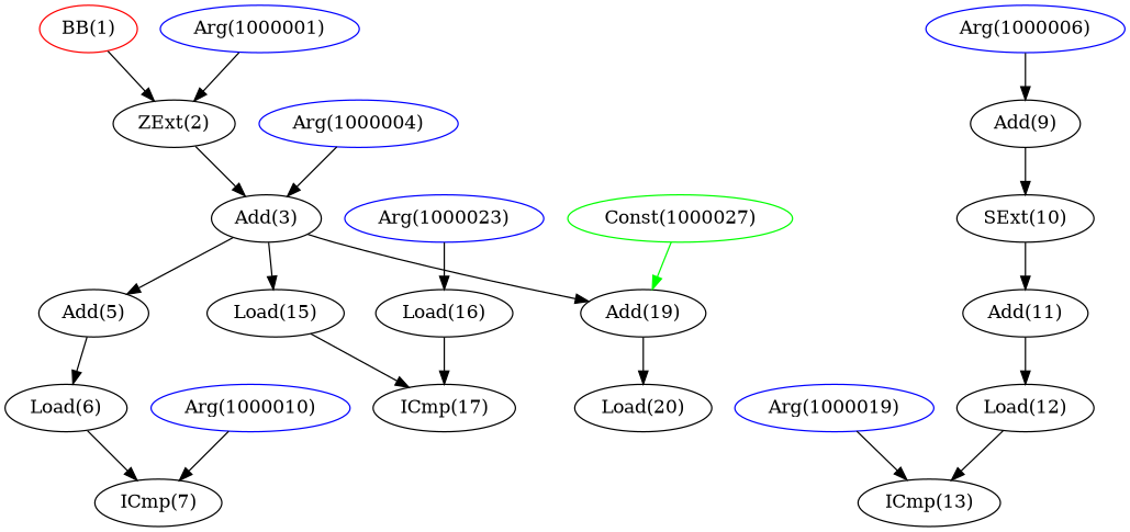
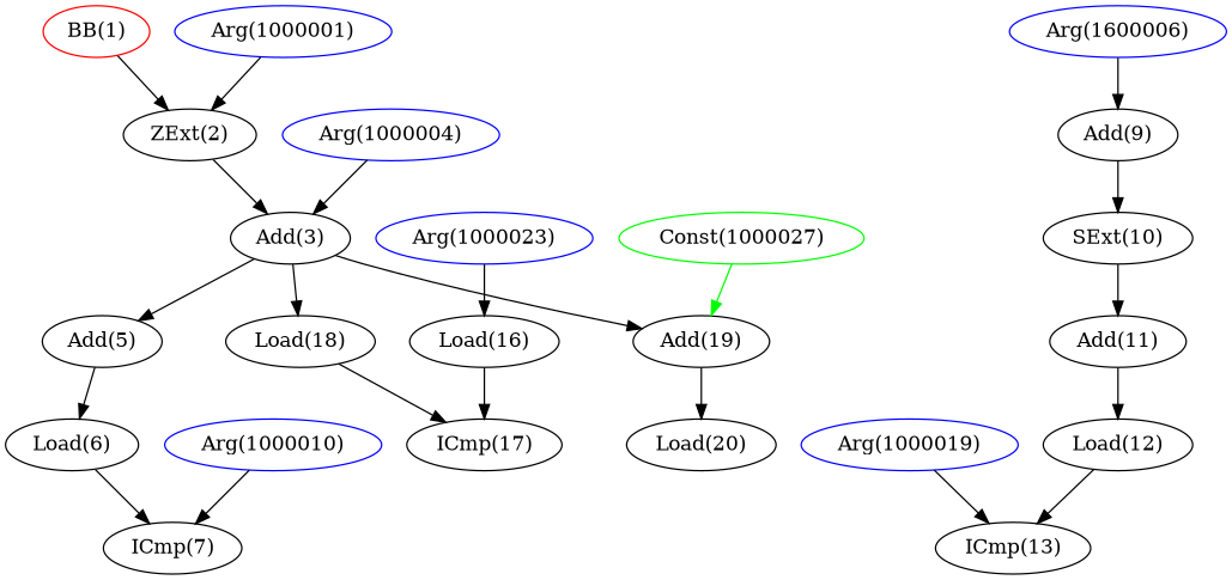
  digraph {
    node [color=black opcode=Arg]
    n1 [color=red ir=my___unk__1 label="BB(1)" opcode=BB]
    n2 [ir="  %2 = zext i32 %.0.in to i64, !UID !1" label="ZExt(2)" opcode=ZExt]
    n3 [ir="  %3 = Add inbounds [65536 x i8], [65536 x i8]* %window.in, i64 0, i64 %2, !UID !2" label="Add(3)" opcode=Add]
    n4 [ir="  %5 = Add inbounds i8, i8* %3, i64 %4, !UID !4" label="Add(5)" opcode=Add]
-   n5 [ir="  %13 = load i8, i8* %3, align 1, !UID !14" label="Load(15)" opcode=Load]
+   n5 [ir="  %13 = load i8, i8* %3, align 1, !UID !14" label="Load(18)" opcode=Load]
    n6 [ir="  %16 = Add inbounds i8, i8* %3, i64 1, !UID !18" label="Add(19)" opcode=Add]
    n7 [color=blue ir="i32 %.0.in" label="Arg(1000001)"]
    n8 [ir="  %6 = load i8, i8* %5, align 1, !UID !5" label="Load(6)" opcode=Load]
    n9 [ir="  %10 = Add inbounds i8, i8* %3, i64 %9, !UID !10" label="Add(11)" opcode=Add]
    n10 [ir="  %11 = load i8, i8* %10, align 1, !UID !11" label="Load(12)" opcode=Load]
    n11 [ir="  %15 = icmp eq i8 %13, %14, !UID !16" label="ICmp(17)" opcode=ICmp]
    n12 [ir="  %17 = load i8, i8* %16, align 1, !UID !19" label="Load(20)" opcode=Load]
    n13 [color=blue ir="i64 0" label="Arg(1000004)"]
-   n14 [color=blue ir="i32 %best_len.0.in" label="Arg(1000006)"]
+   n14 [color=blue ir="i32 %best_len.0.in" label="Arg(1600006)"]
    n15 [ir="  %8 = add nsw i32 %best_len.0.in, -1, !UID !8" label="Add(9)" opcode=Add]
    n16 [ir="  %9 = sext i32 %8 to i64, !UID !9" label="SExt(10)" opcode=SExt]
    n17 [ir="  %7 = icmp eq i8 %6, %scan_end.0.in, !UID !6" label="ICmp(7)" opcode=ICmp]
    n18 [color=blue ir="i8 %scan_end.0.in" label="Arg(1000010)"]
    n19 [ir="  %12 = icmp eq i8 %11, %scan_end1.0.in, !UID !12" label="ICmp(13)" opcode=ICmp]
    n20 [color=blue ir="i8 %scan_end1.0.in" label="Arg(1000019)"]
    n21 [ir="  %14 = load i8, i8* %vr.1, align 1, !UID !15" label="Load(16)" opcode=Load]
    n22 [color=blue ir="i8* %vr.1" label="Arg(1000023)"]
    n23 [color=green ir="i64 1" label="Const(1000027)" opcode=Const]
    n1 -> n2
    n2 -> n3
    n3 -> n4
    n3 -> n5
    n3 -> n6
    n4 -> n8
    n5 -> n11
    n6 -> n12
    n7 -> n2
    n8 -> n17
    n9 -> n10
    n10 -> n19
    n13 -> n3
    n14 -> n15
    n15 -> n16
    n16 -> n9
    n18 -> n17
    n20 -> n19
    n21 -> n11
    n22 -> n21
    n23 -> n6 [color=green]
  }
